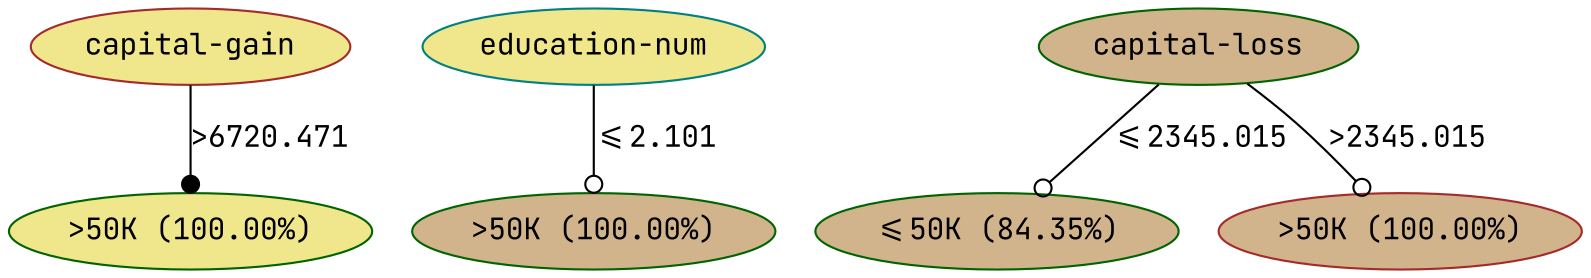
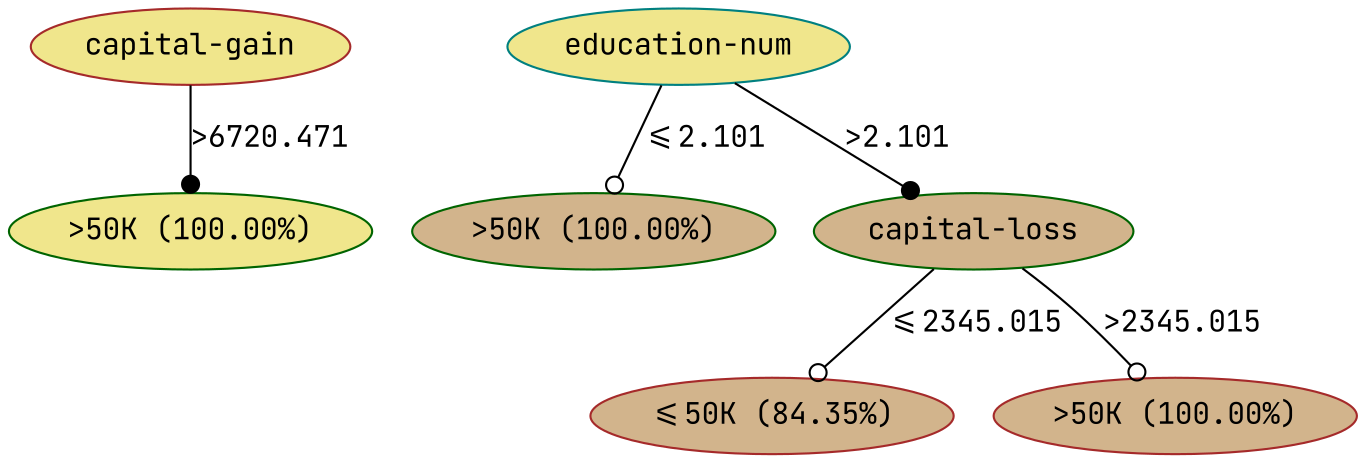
  digraph {
    fontname="JetBrains Mono"
    node [color=brown fillcolor=tan fontname="JetBrains Mono" shape=oval style=filled]
    edge [arrowhead=odot fontname="JetBrains Mono"]
    n1 [fillcolor=khaki label="capital-gain"]
    n2 [color=darkgreen fillcolor=khaki label=">50K (100.00%)"]
    n3 [color=teal fillcolor=khaki label="education-num"]
    n4 [color=darkgreen label=">50K (100.00%)"]
    n5 [color=darkgreen label="capital-loss"]
-   n6 [color=darkgreen label="<=50K (84.35%)"]
+   n6 [label="<=50K (84.35%)"]
    n7 [label=">50K (100.00%)"]
    n1 -> n2 [arrowhead=dot label=">6720.471"]
    n3 -> n4 [label="<=2.101"]
+   n3 -> n5 [arrowhead=dot label=">2.101"]
    n5 -> n6 [label="<=2345.015"]
    n5 -> n7 [label=">2345.015"]
  }
